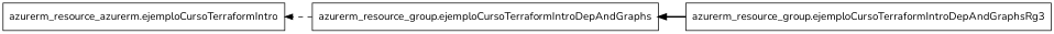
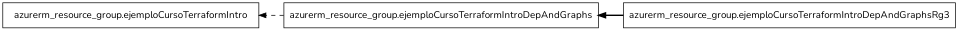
  digraph {
    rankdir=RL
    fontname=Nunito
    node [fontname=Nunito shape=rect]
    edge [fontname=Nunito]
-   n1 [label="azurerm_resource_azurerm.ejemploCursoTerraformIntro"]
+   n1 [label="azurerm_resource_group.ejemploCursoTerraformIntro"]
    n2 [label="azurerm_resource_group.ejemploCursoTerraformIntroDepAndGraphs"]
    n3 [label="azurerm_resource_group.ejemploCursoTerraformIntroDepAndGraphsRg3"]
    n2 -> n1 [style=dashed]
    n3 -> n2 [style=bold]
  }
